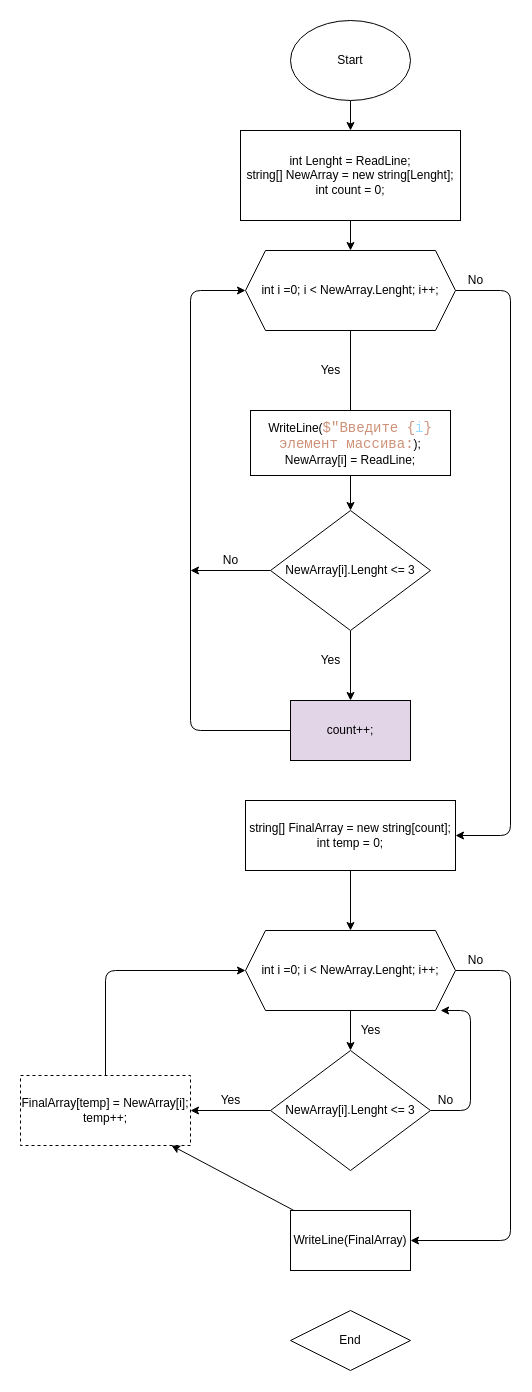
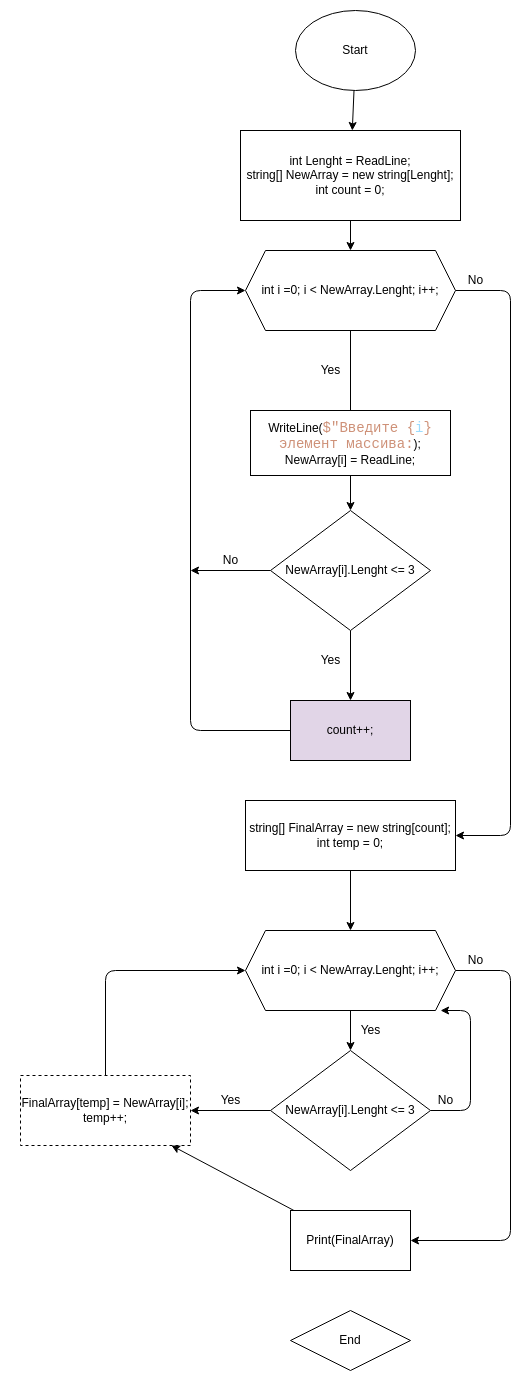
  <mxCell id="0" />
  <mxCell id="1" parent="0" />
  <mxCell id="2" value="" style="edgeStyle=none;html=1;" edge="1" parent="1" source="3" target="5"><mxGeometry relative="1" as="geometry" /></mxCell>
- <mxCell id="3" value="Start" style="ellipse;whiteSpace=wrap;html=1;" vertex="1" parent="1"><mxGeometry x="290" y="20" width="120" height="80" as="geometry" /></mxCell>
+ <mxCell id="3" value="Start" style="ellipse;whiteSpace=wrap;html=1;" vertex="1" parent="1"><mxGeometry x="295" y="10" width="120" height="80" as="geometry" /></mxCell>
  <mxCell id="4" value="" style="edgeStyle=none;html=1;" edge="1" parent="1" source="5" target="8"><mxGeometry relative="1" as="geometry" /></mxCell>
  <mxCell id="5" value="int Lenght = ReadLine;&lt;br&gt;string[] NewArray = new string[Lenght];&lt;br&gt;int count = 0;" style="whiteSpace=wrap;html=1;" vertex="1" parent="1"><mxGeometry x="240" y="130" width="220" height="90" as="geometry" /></mxCell>
  <mxCell id="6" value="" style="edgeStyle=none;html=1;entryX=1;entryY=0.5;entryDx=0;entryDy=0;" edge="1" parent="1" source="8" target="10"><mxGeometry relative="1" as="geometry"><mxPoint x="350" y="370" as="targetPoint" /><Array as="points"><mxPoint x="350" y="428" /></Array></mxGeometry></mxCell>
  <mxCell id="7" value="" style="edgeStyle=none;html=1;exitX=1;exitY=0.5;exitDx=0;exitDy=0;entryX=1;entryY=0.5;entryDx=0;entryDy=0;" edge="1" parent="1" source="8" target="20"><mxGeometry relative="1" as="geometry"><Array as="points"><mxPoint x="510" y="290" /><mxPoint x="510" y="835" /></Array></mxGeometry></mxCell>
  <mxCell id="8" value="int i =0; i &amp;lt; NewArray.Lenght; i++;" style="shape=hexagon;perimeter=hexagonPerimeter2;whiteSpace=wrap;html=1;fixedSize=1;" vertex="1" parent="1"><mxGeometry x="245" y="250" width="210" height="80" as="geometry" /></mxCell>
  <mxCell id="9" value="" style="edgeStyle=none;html=1;" edge="1" parent="1" source="10" target="14"><mxGeometry relative="1" as="geometry" /></mxCell>
  <mxCell id="10" value="WriteLine(&lt;span style=&quot;font-family: &amp;#34;consolas&amp;#34; , &amp;#34;courier new&amp;#34; , monospace ; font-size: 14px ; color: rgb(206 , 145 , 120)&quot;&gt;$&quot;&lt;/span&gt;&lt;span style=&quot;font-family: &amp;#34;consolas&amp;#34; , &amp;#34;courier new&amp;#34; , monospace ; font-size: 14px ; color: rgb(206 , 145 , 120)&quot;&gt;Введите &lt;/span&gt;&lt;span style=&quot;font-family: &amp;#34;consolas&amp;#34; , &amp;#34;courier new&amp;#34; , monospace ; font-size: 14px ; color: rgb(206 , 145 , 120)&quot;&gt;{&lt;/span&gt;&lt;span style=&quot;font-family: &amp;#34;consolas&amp;#34; , &amp;#34;courier new&amp;#34; , monospace ; font-size: 14px ; color: rgb(156 , 220 , 254)&quot;&gt;i&lt;/span&gt;&lt;span style=&quot;font-family: &amp;#34;consolas&amp;#34; , &amp;#34;courier new&amp;#34; , monospace ; font-size: 14px ; color: rgb(206 , 145 , 120)&quot;&gt;}&lt;/span&gt;&lt;span style=&quot;font-family: &amp;#34;consolas&amp;#34; , &amp;#34;courier new&amp;#34; , monospace ; font-size: 14px ; color: rgb(206 , 145 , 120)&quot;&gt; элемент массива:&lt;/span&gt;&lt;span&gt;);&lt;br&gt;&lt;/span&gt;NewArray[i] = ReadLine;" style="whiteSpace=wrap;html=1;" vertex="1" parent="1"><mxGeometry x="250" y="410" width="200" height="65" as="geometry" /></mxCell>
  <mxCell id="11" value="Yes&lt;br&gt;" style="text;html=1;align=center;verticalAlign=middle;resizable=0;points=[];autosize=1;strokeColor=none;fillColor=none;" vertex="1" parent="1"><mxGeometry x="310" y="360" width="40" height="20" as="geometry" /></mxCell>
  <mxCell id="12" value="" style="edgeStyle=none;html=1;" edge="1" parent="1" source="14" target="16"><mxGeometry relative="1" as="geometry" /></mxCell>
  <mxCell id="13" style="edgeStyle=none;html=1;" edge="1" parent="1" source="14"><mxGeometry relative="1" as="geometry"><mxPoint x="190" y="570" as="targetPoint" /></mxGeometry></mxCell>
  <mxCell id="14" value="NewArray[i].Lenght &amp;lt;= 3" style="rhombus;whiteSpace=wrap;html=1;" vertex="1" parent="1"><mxGeometry x="270" y="510" width="160" height="120" as="geometry" /></mxCell>
  <mxCell id="15" style="edgeStyle=none;html=1;entryX=0;entryY=0.5;entryDx=0;entryDy=0;" edge="1" parent="1" source="16" target="8"><mxGeometry relative="1" as="geometry"><Array as="points"><mxPoint x="190" y="730" /><mxPoint x="190" y="290" /></Array></mxGeometry></mxCell>
  <mxCell id="16" value="count++;" style="whiteSpace=wrap;html=1;fillColor=#e1d5e7;" vertex="1" parent="1"><mxGeometry x="290" y="700" width="120" height="60" as="geometry" /></mxCell>
  <mxCell id="17" value="Yes&lt;br&gt;" style="text;html=1;align=center;verticalAlign=middle;resizable=0;points=[];autosize=1;strokeColor=none;fillColor=none;" vertex="1" parent="1"><mxGeometry x="310" y="650" width="40" height="20" as="geometry" /></mxCell>
  <mxCell id="18" value="No" style="text;html=1;align=center;verticalAlign=middle;resizable=0;points=[];autosize=1;strokeColor=none;fillColor=none;" vertex="1" parent="1"><mxGeometry x="215" y="550" width="30" height="20" as="geometry" /></mxCell>
  <mxCell id="19" value="" style="edgeStyle=none;html=1;" edge="1" parent="1" source="20" target="24"><mxGeometry relative="1" as="geometry" /></mxCell>
  <mxCell id="20" value="string[] FinalArray = new string[count];&lt;br&gt;int temp = 0;" style="whiteSpace=wrap;html=1;" vertex="1" parent="1"><mxGeometry x="245" y="800" width="210" height="70" as="geometry" /></mxCell>
  <mxCell id="21" value="No" style="text;html=1;align=center;verticalAlign=middle;resizable=0;points=[];autosize=1;strokeColor=none;fillColor=none;" vertex="1" parent="1"><mxGeometry x="460" y="270" width="30" height="20" as="geometry" /></mxCell>
  <mxCell id="22" value="" style="edgeStyle=none;html=1;" edge="1" parent="1" source="24" target="27"><mxGeometry relative="1" as="geometry" /></mxCell>
  <mxCell id="23" value="" style="edgeStyle=none;html=1;exitX=1;exitY=0.5;exitDx=0;exitDy=0;entryX=1;entryY=0.5;entryDx=0;entryDy=0;" edge="1" parent="1" source="24" target="34"><mxGeometry relative="1" as="geometry"><Array as="points"><mxPoint x="510" y="970" /><mxPoint x="510" y="1240" /></Array></mxGeometry></mxCell>
  <mxCell id="24" value="int i =0; i &amp;lt; NewArray.Lenght; i++;" style="shape=hexagon;perimeter=hexagonPerimeter2;whiteSpace=wrap;html=1;fixedSize=1;" vertex="1" parent="1"><mxGeometry x="245" y="930" width="210" height="80" as="geometry" /></mxCell>
  <mxCell id="25" value="" style="edgeStyle=none;html=1;" edge="1" parent="1" source="27" target="30"><mxGeometry relative="1" as="geometry" /></mxCell>
  <mxCell id="26" style="edgeStyle=none;html=1;entryX=0.929;entryY=1;entryDx=0;entryDy=0;entryPerimeter=0;exitX=1;exitY=0.5;exitDx=0;exitDy=0;" edge="1" parent="1" source="27" target="24"><mxGeometry relative="1" as="geometry"><Array as="points"><mxPoint x="470" y="1110" /><mxPoint x="470" y="1010" /></Array></mxGeometry></mxCell>
  <mxCell id="27" value="NewArray[i].Lenght &amp;lt;= 3" style="rhombus;whiteSpace=wrap;html=1;" vertex="1" parent="1"><mxGeometry x="270" y="1050" width="160" height="120" as="geometry" /></mxCell>
  <mxCell id="28" value="Yes&lt;br&gt;" style="text;html=1;align=center;verticalAlign=middle;resizable=0;points=[];autosize=1;strokeColor=none;fillColor=none;" vertex="1" parent="1"><mxGeometry x="350" y="1020" width="40" height="20" as="geometry" /></mxCell>
  <mxCell id="29" style="edgeStyle=none;html=1;entryX=0;entryY=0.5;entryDx=0;entryDy=0;" edge="1" parent="1" source="30" target="24"><mxGeometry relative="1" as="geometry"><Array as="points"><mxPoint x="105" y="970" /></Array></mxGeometry></mxCell>
  <mxCell id="30" value="FinalArray[temp] = NewArray[i];&lt;br&gt;temp++;" style="whiteSpace=wrap;html=1;dashed=1;" vertex="1" parent="1"><mxGeometry x="20" y="1075" width="170" height="70" as="geometry" /></mxCell>
  <mxCell id="31" value="Yes&lt;br&gt;" style="text;html=1;align=center;verticalAlign=middle;resizable=0;points=[];autosize=1;strokeColor=none;fillColor=none;" vertex="1" parent="1"><mxGeometry x="210" y="1090" width="40" height="20" as="geometry" /></mxCell>
  <mxCell id="32" value="No" style="text;html=1;align=center;verticalAlign=middle;resizable=0;points=[];autosize=1;strokeColor=none;fillColor=none;" vertex="1" parent="1"><mxGeometry x="430" y="1090" width="30" height="20" as="geometry" /></mxCell>
  <mxCell id="33" value="" style="edgeStyle=none;html=1;" edge="1" parent="1" source="34" target="30"><mxGeometry relative="1" as="geometry" /></mxCell>
- <mxCell id="34" value="WriteLine(FinalArray)" style="whiteSpace=wrap;html=1;" vertex="1" parent="1"><mxGeometry x="290" y="1210" width="120" height="60" as="geometry" /></mxCell>
+ <mxCell id="34" value="Print(FinalArray)" style="whiteSpace=wrap;html=1;" vertex="1" parent="1"><mxGeometry x="290" y="1210" width="120" height="60" as="geometry" /></mxCell>
  <mxCell id="35" value="No" style="text;html=1;align=center;verticalAlign=middle;resizable=0;points=[];autosize=1;strokeColor=none;fillColor=none;" vertex="1" parent="1"><mxGeometry x="460" y="950" width="30" height="20" as="geometry" /></mxCell>
  <mxCell id="36" value="End" style="rhombus;whiteSpace=wrap;html=1;" vertex="1" parent="1"><mxGeometry x="290" y="1310" width="120" height="60" as="geometry" /></mxCell>
